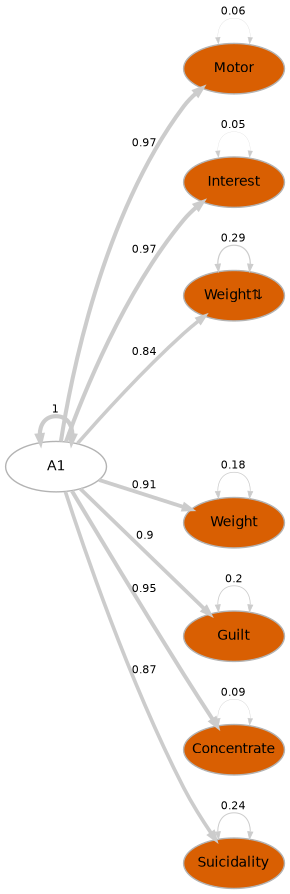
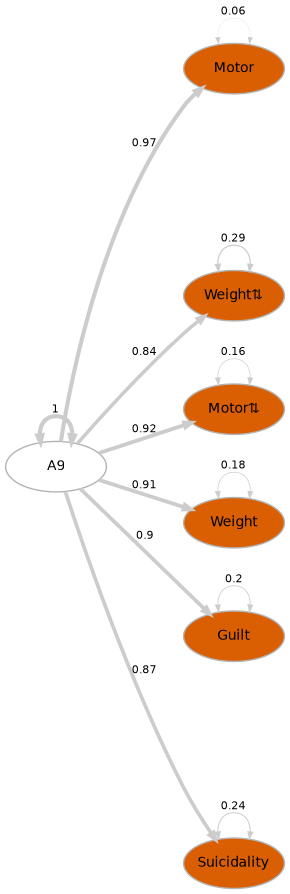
  digraph {
    bgcolor=white
    rankdir=LR
    node [color=gray70 fillcolor="#d95f02" fixedsize=true fontcolor=black fontname=Helvetica fontsize=10 shape=oval style=filled]
    edge [arrowsize=0.5 color=gray80 dir=both fontname=Helvetica fontsize=8]
-   n1 [fillcolor=white label=A1 width=1]
+   n1 [fillcolor=white label=A9 width=1]
    n2 [label=Motor width=1]
-   n3 [label=Interest width=1]
    n4 [label="Weight⇅" width=1]
+   n5 [label="Motor⇅" width=1]
    n6 [label=Weight width=1]
    n7 [label=Guilt width=1]
-   n8 [label=Concentrate width=1]
    n9 [label=Suicidality width=1]
    n1 -> n1 [label=1 penwidth=3]
    n1 -> n2 [dir=forward label=0.97 penwidth=2.9092808901666]
-   n1 -> n3 [dir=forward label=0.97 penwidth=2.92127763375998]
    n1 -> n4 [dir=forward label=0.84 penwidth=2.5244354239918]
+   n1 -> n5 [dir=forward label=0.92 penwidth=2.75116371972891]
    n1 -> n6 [dir=forward label=0.91 penwidth=2.72346889876166]
    n1 -> n7 [dir=forward label=0.9 penwidth=2.68698010616003]
-   n1 -> n8 [dir=forward label=0.95 penwidth=2.86209130504019]
    n1 -> n9 [dir=forward label=0.87 penwidth=2.61721815953266]
    n2 -> n2 [label=0.06 penwidth=0.178694779899995]
-   n3 -> n3 [label=0.05 penwidth=0.155379735983715]
    n4 -> n4 [label=0.29 penwidth=0.875741621880832]
+   n5 -> n5 [label=0.16 penwidth=0.477031753460664]
    n6 -> n6 [label=0.18 penwidth=0.527573117844097]
    n7 -> n7 [label=0.2 penwidth=0.593379767384402]
-   n8 -> n8 [label=0.09 penwidth=0.269478266432161]
    n9 -> n9 [label=0.24 penwidth=0.716723610078435]
  }
